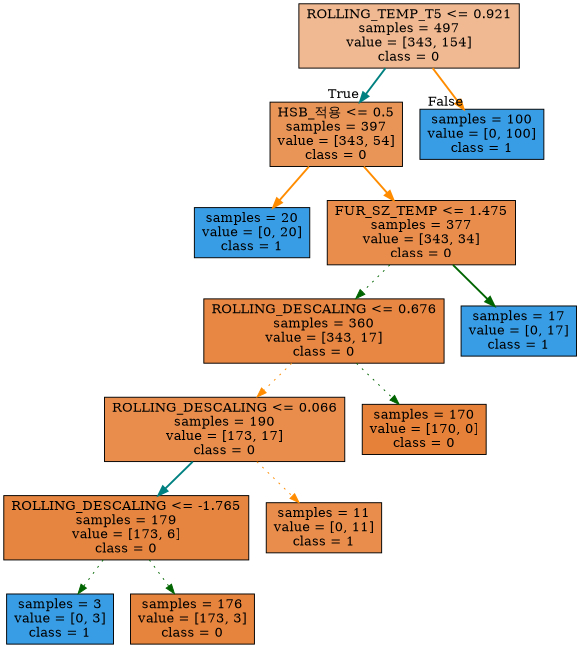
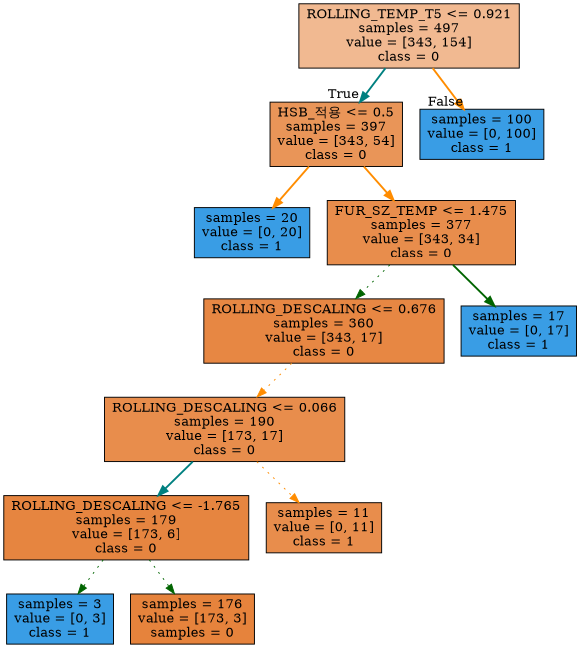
  digraph {
    node [color=black fillcolor="#399de5ff" shape=box style=filled]
    edge [color=darkorange style=bold]
    n1 [fillcolor="#e581398d" label="ROLLING_TEMP_T5 <= 0.921\nsamples = 497\nvalue = [343, 154]\nclass = 0"]
    n2 [fillcolor="#e58139d7" label="HSB_적용 <= 0.5\nsamples = 397\nvalue = [343, 54]\nclass = 0"]
    n3 [label="samples = 100\nvalue = [0, 100]\nclass = 1"]
    n4 [label="samples = 20\nvalue = [0, 20]\nclass = 1"]
    n5 [fillcolor="#e58139e6" label="FUR_SZ_TEMP <= 1.475\nsamples = 377\nvalue = [343, 34]\nclass = 0"]
    n6 [fillcolor="#e58139f2" label="ROLLING_DESCALING <= 0.676\nsamples = 360\nvalue = [343, 17]\nclass = 0"]
    n7 [label="samples = 17\nvalue = [0, 17]\nclass = 1"]
    n8 [fillcolor="#e58139e6" label="ROLLING_DESCALING <= 0.066\nsamples = 190\nvalue = [173, 17]\nclass = 0"]
-   n9 [fillcolor="#e58139ff" label="samples = 170\nvalue = [170, 0]\nclass = 0"]
    n10 [fillcolor="#e58139f6" label="ROLLING_DESCALING <= -1.765\nsamples = 179\nvalue = [173, 6]\nclass = 0"]
    n11 [fillcolor="#e58139e6" label="samples = 11\nvalue = [0, 11]\nclass = 1"]
    n12 [label="samples = 3\nvalue = [0, 3]\nclass = 1"]
-   n13 [fillcolor="#e58139fb" label="samples = 176\nvalue = [173, 3]\nclass = 0"]
+   n13 [fillcolor="#e58139fb" label="samples = 176\nvalue = [173, 3]\nsamples = 0"]
    n1 -> n2 [color=teal headlabel=True labelangle=45 labeldistance=2.5]
    n1 -> n3 [headlabel=False labelangle=-45 labeldistance=2.5]
    n2 -> n4
    n2 -> n5
    n5 -> n6 [color=darkgreen style=dotted]
    n5 -> n7 [color=darkgreen]
    n6 -> n8 [style=dotted]
-   n6 -> n9 [color=darkgreen style=dotted]
    n8 -> n10 [color=teal]
    n8 -> n11 [style=dotted]
    n10 -> n12 [color=darkgreen style=dotted]
    n10 -> n13 [color=darkgreen style=dotted]
  }
